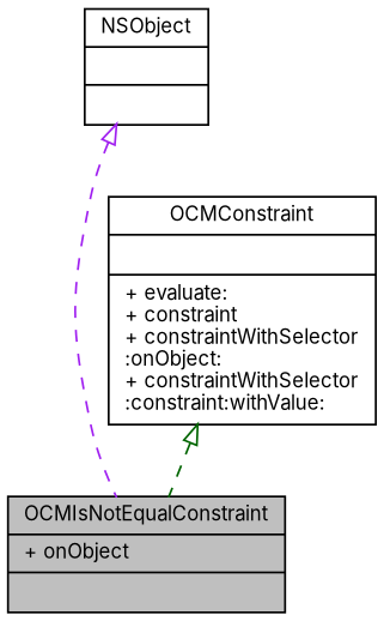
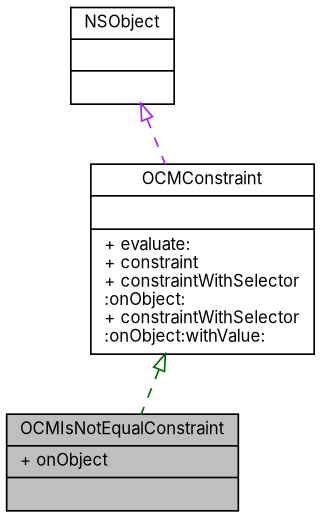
  digraph {
    fontname=Inter
    node [color=black fontname=Inter fontsize=10 shape=record]
    edge [arrowtail=onormal dir=back fontname=Inter fontsize=10 labelfontname=Helvetica labelfontsize=10 style=dashed]
    n1 [fillcolor=grey75 fontcolor=black height=0.2 label="{OCMIsNotEqualConstraint\n|+ onObject\l|}" style=filled width=0.4]
-   n2 [height=0.2 label="{OCMConstraint\n||+ evaluate:\l+ constraint\l+ constraintWithSelector\l:onObject:\l+ constraintWithSelector\l:constraint:withValue:\l}" width=0.4]
+   n2 [height=0.2 label="{OCMConstraint\n||+ evaluate:\l+ constraint\l+ constraintWithSelector\l:onObject:\l+ constraintWithSelector\l:onObject:withValue:\l}" width=0.4]
    n3 [height=0.2 label="{NSObject\n||}" width=0.4]
    n2 -> n1 [color=darkgreen]
-   n3 -> n1 [color=purple]
+   n3 -> n2 [color=purple]
  }
